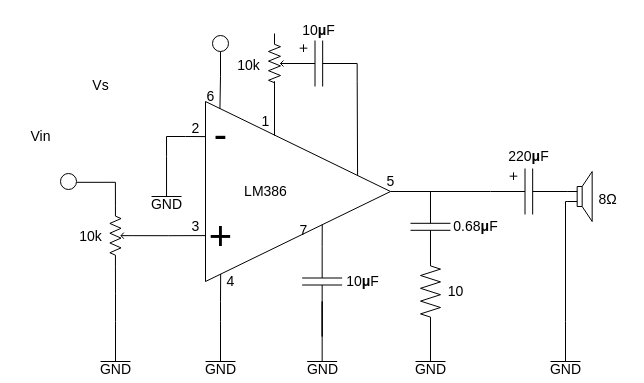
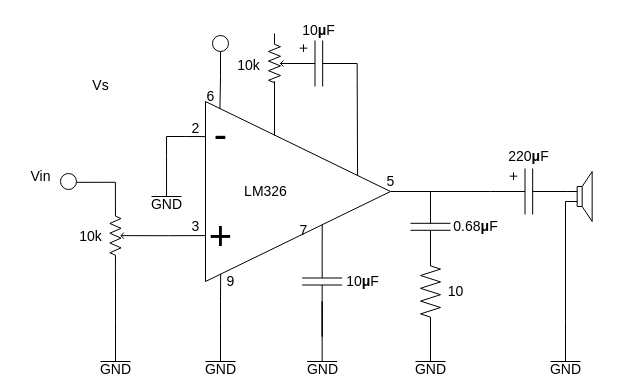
  <mxCell id="0" />
  <mxCell id="1" parent="0" />
  <mxCell id="2" style="edgeStyle=orthogonalEdgeStyle;rounded=0;orthogonalLoop=1;jettySize=auto;html=1;exitX=1;exitY=0.5;exitDx=0;exitDy=0;entryX=0;entryY=0.5;entryDx=0;entryDy=0;entryPerimeter=0;fontSize=16;endArrow=none;endFill=0;" edge="1" parent="1" source="3" target="17"><mxGeometry relative="1" as="geometry" /></mxCell>
  <mxCell id="3" value="" style="triangle;whiteSpace=wrap;html=1;" parent="1" vertex="1"><mxGeometry x="205" y="101" width="185" height="180" as="geometry" /></mxCell>
  <mxCell id="4" style="edgeStyle=orthogonalEdgeStyle;rounded=0;orthogonalLoop=1;jettySize=auto;html=1;entryX=0;entryY=0.745;entryDx=0;entryDy=0;entryPerimeter=0;endArrow=none;endFill=0;" edge="1" parent="1" source="6" target="3"><mxGeometry relative="1" as="geometry" /></mxCell>
  <mxCell id="5" style="edgeStyle=orthogonalEdgeStyle;rounded=0;orthogonalLoop=1;jettySize=auto;html=1;exitX=1;exitY=0.25;exitDx=0;exitDy=0;exitPerimeter=0;entryX=1.026;entryY=0.551;entryDx=0;entryDy=0;entryPerimeter=0;fontSize=14;endArrow=none;endFill=0;" edge="1" parent="1" source="6" target="27"><mxGeometry relative="1" as="geometry" /></mxCell>
  <mxCell id="6" value="" style="pointerEvents=1;verticalLabelPosition=bottom;shadow=0;dashed=0;align=center;html=1;verticalAlign=top;shape=mxgraph.electrical.resistors.potentiometer_2;rotation=-90;" parent="1" vertex="1"><mxGeometry x="90" y="224" width="61.04" height="22.3" as="geometry" /></mxCell>
  <mxCell id="7" style="edgeStyle=orthogonalEdgeStyle;rounded=0;orthogonalLoop=1;jettySize=auto;html=1;exitX=0;exitY=0.25;exitDx=0;exitDy=0;exitPerimeter=0;entryX=0.373;entryY=0.189;entryDx=0;entryDy=0;entryPerimeter=0;fontSize=16;endArrow=none;endFill=0;" edge="1" parent="1" source="8" target="3"><mxGeometry relative="1" as="geometry" /></mxCell>
  <mxCell id="8" value="" style="pointerEvents=1;verticalLabelPosition=bottom;shadow=0;dashed=0;align=center;html=1;verticalAlign=top;shape=mxgraph.electrical.resistors.potentiometer_2;rotation=-90;" parent="1" vertex="1"><mxGeometry x="250" y="51" width="60" height="24" as="geometry" /></mxCell>
  <mxCell id="9" style="edgeStyle=orthogonalEdgeStyle;rounded=0;orthogonalLoop=1;jettySize=auto;html=1;exitX=0.5;exitY=1;exitDx=0;exitDy=0;exitPerimeter=0;entryX=0;entryY=0.25;entryDx=0;entryDy=0;entryPerimeter=0;fontSize=16;endArrow=none;endFill=0;" edge="1" parent="1" source="10" target="6"><mxGeometry relative="1" as="geometry" /></mxCell>
  <mxCell id="10" value="&lt;font style=&quot;font-size: 14px;&quot;&gt;GND&lt;/font&gt;" style="pointerEvents=1;verticalLabelPosition=bottom;shadow=0;dashed=0;align=center;html=1;verticalAlign=top;shape=mxgraph.electrical.signal_sources.vss2;fontSize=14;flipV=1;spacingTop=-7;" parent="1" vertex="1"><mxGeometry x="100" y="321" width="30" height="40" as="geometry" /></mxCell>
  <mxCell id="11" value="&lt;font style=&quot;font-size: 40px&quot;&gt;+&lt;/font&gt;" style="text;html=1;align=center;verticalAlign=middle;resizable=0;points=[];autosize=1;strokeColor=none;" vertex="1" parent="1"><mxGeometry x="200" y="220.15" width="40" height="30" as="geometry" /></mxCell>
  <mxCell id="12" value="&lt;font style=&quot;font-size: 40px&quot;&gt;-&lt;/font&gt;" style="text;html=1;align=center;verticalAlign=middle;resizable=0;points=[];autosize=1;strokeColor=none;" vertex="1" parent="1"><mxGeometry x="205" y="118" width="30" height="30" as="geometry" /></mxCell>
  <mxCell id="13" style="edgeStyle=orthogonalEdgeStyle;rounded=0;orthogonalLoop=1;jettySize=auto;html=1;exitX=0.5;exitY=1;exitDx=0;exitDy=0;exitPerimeter=0;fontSize=16;endArrow=none;endFill=0;entryX=0.082;entryY=0.958;entryDx=0;entryDy=0;entryPerimeter=0;" edge="1" parent="1" source="14" target="3"><mxGeometry relative="1" as="geometry"><mxPoint x="220" y="291" as="targetPoint" /><Array as="points"><mxPoint x="220" y="301" /><mxPoint x="220" y="301" /></Array></mxGeometry></mxCell>
  <mxCell id="14" value="&lt;font style=&quot;font-size: 14px&quot;&gt;GND&lt;/font&gt;" style="pointerEvents=1;verticalLabelPosition=bottom;shadow=0;dashed=0;align=center;html=1;verticalAlign=top;shape=mxgraph.electrical.signal_sources.vss2;fontSize=16;flipV=1;spacingTop=-9;" vertex="1" parent="1"><mxGeometry x="205" y="321" width="30" height="40" as="geometry" /></mxCell>
  <mxCell id="15" style="edgeStyle=orthogonalEdgeStyle;rounded=0;orthogonalLoop=1;jettySize=auto;html=1;exitX=1;exitY=0.5;exitDx=0;exitDy=0;exitPerimeter=0;entryX=0.822;entryY=0.408;entryDx=0;entryDy=0;entryPerimeter=0;fontSize=16;endArrow=none;endFill=0;" edge="1" parent="1" source="16" target="3"><mxGeometry relative="1" as="geometry"><Array as="points"><mxPoint x="357" y="81" /><mxPoint x="357" y="81" /></Array></mxGeometry></mxCell>
  <mxCell id="16" value="" style="pointerEvents=1;verticalLabelPosition=bottom;shadow=0;dashed=0;align=center;html=1;verticalAlign=top;shape=mxgraph.electrical.capacitors.capacitor_5;sketch=0;fontSize=16;rotation=0;" vertex="1" parent="1"><mxGeometry x="280" y="40" width="76.67" height="46" as="geometry" /></mxCell>
  <mxCell id="17" value="" style="pointerEvents=1;verticalLabelPosition=bottom;shadow=0;dashed=0;align=center;html=1;verticalAlign=top;shape=mxgraph.electrical.capacitors.capacitor_5;sketch=0;fontSize=16;rotation=0;" vertex="1" parent="1"><mxGeometry x="490" y="168" width="76.67" height="46" as="geometry" /></mxCell>
  <mxCell id="18" value="" style="pointerEvents=1;verticalLabelPosition=bottom;shadow=0;dashed=0;align=center;html=1;verticalAlign=top;shape=mxgraph.electrical.capacitors.capacitor_1;sketch=0;fontSize=16;rotation=90;" vertex="1" parent="1"><mxGeometry x="395" y="206.3" width="70" height="40" as="geometry" /></mxCell>
  <mxCell id="19" value="" style="pointerEvents=1;verticalLabelPosition=bottom;shadow=0;dashed=0;align=center;html=1;verticalAlign=top;shape=mxgraph.electrical.resistors.resistor_2;sketch=0;fontSize=16;rotation=90;" vertex="1" parent="1"><mxGeometry x="390" y="281" width="80" height="20" as="geometry" /></mxCell>
  <mxCell id="20" value="&lt;font style=&quot;font-size: 14px&quot;&gt;GND&lt;/font&gt;" style="pointerEvents=1;verticalLabelPosition=bottom;shadow=0;dashed=0;align=center;html=1;verticalAlign=top;shape=mxgraph.electrical.signal_sources.vss2;fontSize=16;flipV=1;spacingTop=-9;" vertex="1" parent="1"><mxGeometry x="415" y="321" width="30" height="40" as="geometry" /></mxCell>
  <mxCell id="21" style="edgeStyle=orthogonalEdgeStyle;rounded=0;orthogonalLoop=1;jettySize=auto;html=1;exitX=0;exitY=0.6;exitDx=0;exitDy=0;exitPerimeter=0;entryX=0.5;entryY=1;entryDx=0;entryDy=0;entryPerimeter=0;fontSize=16;endArrow=none;endFill=0;" edge="1" parent="1" source="22" target="23"><mxGeometry relative="1" as="geometry"><Array as="points"><mxPoint x="565" y="201" /></Array></mxGeometry></mxCell>
  <mxCell id="22" value="" style="pointerEvents=1;verticalLabelPosition=bottom;shadow=0;dashed=0;align=center;html=1;verticalAlign=top;shape=mxgraph.electrical.electro-mechanical.loudspeaker;sketch=0;fontSize=16;" vertex="1" parent="1"><mxGeometry x="566.67" y="171" width="25" height="50" as="geometry" /></mxCell>
  <mxCell id="23" value="&lt;font style=&quot;font-size: 14px&quot;&gt;GND&lt;/font&gt;" style="pointerEvents=1;verticalLabelPosition=bottom;shadow=0;dashed=0;align=center;html=1;verticalAlign=top;shape=mxgraph.electrical.signal_sources.vss2;fontSize=16;flipV=1;spacingTop=-9;" vertex="1" parent="1"><mxGeometry x="550" y="321" width="30" height="40" as="geometry" /></mxCell>
  <mxCell id="24" value="2" style="text;html=1;align=center;verticalAlign=middle;resizable=0;points=[];autosize=1;strokeColor=none;fontSize=14;" vertex="1" parent="1"><mxGeometry x="185" y="118" width="20" height="20" as="geometry" /></mxCell>
- <mxCell id="25" value="1" style="text;html=1;align=center;verticalAlign=middle;resizable=0;points=[];autosize=1;strokeColor=none;fontSize=14;" vertex="1" parent="1"><mxGeometry x="255" y="111" width="20" height="20" as="geometry" /></mxCell>
- <mxCell id="26" value="4" style="text;html=1;align=center;verticalAlign=middle;resizable=0;points=[];autosize=1;strokeColor=none;fontSize=14;" vertex="1" parent="1"><mxGeometry x="220" y="271" width="20" height="20" as="geometry" /></mxCell>
+ <mxCell id="26" value="9" style="text;html=1;align=center;verticalAlign=middle;resizable=0;points=[];autosize=1;strokeColor=none;fontSize=14;" vertex="1" parent="1"><mxGeometry x="220" y="271" width="20" height="20" as="geometry" /></mxCell>
  <mxCell id="27" value="" style="ellipse;whiteSpace=wrap;html=1;aspect=fixed;shadow=0;sketch=0;fontSize=14;" vertex="1" parent="1"><mxGeometry x="60" y="173" width="16" height="16" as="geometry" /></mxCell>
  <mxCell id="28" style="edgeStyle=orthogonalEdgeStyle;rounded=0;orthogonalLoop=1;jettySize=auto;html=1;exitX=0.5;exitY=1;exitDx=0;exitDy=0;fontSize=14;endArrow=none;endFill=0;entryX=0.078;entryY=0.04;entryDx=0;entryDy=0;entryPerimeter=0;" edge="1" parent="1" source="29" target="3"><mxGeometry relative="1" as="geometry"><mxPoint x="220" y="91" as="targetPoint" /><Array as="points"><mxPoint x="220" y="76" /><mxPoint x="219" y="76" /></Array></mxGeometry></mxCell>
  <mxCell id="29" value="" style="ellipse;whiteSpace=wrap;html=1;aspect=fixed;shadow=0;sketch=0;fontSize=14;" vertex="1" parent="1"><mxGeometry x="212" y="35" width="16" height="16" as="geometry" /></mxCell>
  <mxCell id="30" value="6" style="text;html=1;align=center;verticalAlign=middle;resizable=0;points=[];autosize=1;strokeColor=none;fontSize=14;" vertex="1" parent="1"><mxGeometry x="200" y="86" width="20" height="20" as="geometry" /></mxCell>
  <mxCell id="31" style="edgeStyle=orthogonalEdgeStyle;rounded=0;orthogonalLoop=1;jettySize=auto;html=1;exitX=0;exitY=0.5;exitDx=0;exitDy=0;exitPerimeter=0;fontSize=14;endArrow=none;endFill=0;entryX=0.631;entryY=0.684;entryDx=0;entryDy=0;entryPerimeter=0;" edge="1" parent="1" source="33" target="3"><mxGeometry relative="1" as="geometry"><mxPoint x="322" y="231" as="targetPoint" /></mxGeometry></mxCell>
  <mxCell id="32" style="edgeStyle=orthogonalEdgeStyle;rounded=0;orthogonalLoop=1;jettySize=auto;html=1;entryX=0.5;entryY=1;entryDx=0;entryDy=0;entryPerimeter=0;fontSize=14;endArrow=none;endFill=0;" edge="1" parent="1" source="33" target="34"><mxGeometry relative="1" as="geometry" /></mxCell>
  <mxCell id="33" value="" style="pointerEvents=1;verticalLabelPosition=bottom;shadow=0;dashed=0;align=center;html=1;verticalAlign=top;shape=mxgraph.electrical.capacitors.capacitor_1;sketch=0;fontSize=16;rotation=90;" vertex="1" parent="1"><mxGeometry x="286.67" y="261" width="70" height="40" as="geometry" /></mxCell>
  <mxCell id="34" value="&lt;font style=&quot;font-size: 14px&quot;&gt;GND&lt;/font&gt;" style="pointerEvents=1;verticalLabelPosition=bottom;shadow=0;dashed=0;align=center;html=1;verticalAlign=top;shape=mxgraph.electrical.signal_sources.vss2;fontSize=16;flipV=1;spacingTop=-9;" vertex="1" parent="1"><mxGeometry x="306.67" y="321" width="30" height="40" as="geometry" /></mxCell>
  <mxCell id="35" value="10k" style="text;html=1;align=center;verticalAlign=middle;resizable=0;points=[];autosize=1;strokeColor=none;fontSize=14;" vertex="1" parent="1"><mxGeometry x="228" y="55" width="40" height="20" as="geometry" /></mxCell>
  <mxCell id="36" value="&lt;div&gt;10k&lt;/div&gt;" style="text;html=1;align=center;verticalAlign=middle;resizable=0;points=[];autosize=1;strokeColor=none;fontSize=14;" vertex="1" parent="1"><mxGeometry x="70" y="226.3" width="40" height="20" as="geometry" /></mxCell>
  <mxCell id="37" value="10" style="text;html=1;align=center;verticalAlign=middle;resizable=0;points=[];autosize=1;strokeColor=none;fontSize=14;" vertex="1" parent="1"><mxGeometry x="440" y="281" width="30" height="20" as="geometry" /></mxCell>
  <mxCell id="38" value="&lt;div&gt;220&lt;b&gt;μ&lt;/b&gt;F&lt;/div&gt;" style="text;html=1;align=center;verticalAlign=middle;resizable=0;points=[];autosize=1;strokeColor=none;fontSize=14;" vertex="1" parent="1"><mxGeometry x="498.34" y="146" width="60" height="20" as="geometry" /></mxCell>
- <mxCell id="39" value="8&lt;span class=&quot;Eq0J8 LrzXr kno-fv&quot;&gt;Ω&lt;/span&gt;" style="text;html=1;align=center;verticalAlign=middle;resizable=0;points=[];autosize=1;strokeColor=none;fontSize=14;" vertex="1" parent="1"><mxGeometry x="591.67" y="189" width="30" height="20" as="geometry" /></mxCell>
  <mxCell id="40" value="&lt;div&gt;10&lt;b&gt;μ&lt;/b&gt;F&lt;/div&gt;" style="text;html=1;align=center;verticalAlign=middle;resizable=0;points=[];autosize=1;strokeColor=none;fontSize=14;" vertex="1" parent="1"><mxGeometry x="293.33" y="20" width="50" height="20" as="geometry" /></mxCell>
  <mxCell id="41" value="0.68&lt;b&gt;μ&lt;/b&gt;F" style="text;html=1;align=center;verticalAlign=middle;resizable=0;points=[];autosize=1;strokeColor=none;fontSize=14;" vertex="1" parent="1"><mxGeometry x="445" y="216.3" width="60" height="20" as="geometry" /></mxCell>
  <mxCell id="42" value="&lt;div&gt;10&lt;b&gt;μ&lt;/b&gt;F&lt;/div&gt;" style="text;html=1;align=center;verticalAlign=middle;resizable=0;points=[];autosize=1;strokeColor=none;fontSize=14;" vertex="1" parent="1"><mxGeometry x="336.67" y="271" width="50" height="20" as="geometry" /></mxCell>
- <mxCell id="43" value="Vin" style="text;html=1;align=center;verticalAlign=middle;resizable=0;points=[];autosize=1;strokeColor=none;fontSize=14;" vertex="1" parent="1"><mxGeometry x="20" y="126" width="40" height="20" as="geometry" /></mxCell>
+ <mxCell id="43" value="Vin" style="text;html=1;align=center;verticalAlign=middle;resizable=0;points=[];autosize=1;strokeColor=none;fontSize=14;" vertex="1" parent="1"><mxGeometry x="20" y="166" width="40" height="20" as="geometry" /></mxCell>
  <mxCell id="44" value="Vs" style="text;html=1;align=center;verticalAlign=middle;resizable=0;points=[];autosize=1;strokeColor=none;fontSize=14;" vertex="1" parent="1"><mxGeometry x="85" y="75" width="30" height="20" as="geometry" /></mxCell>
  <mxCell id="45" value="3" style="text;html=1;align=center;verticalAlign=middle;resizable=0;points=[];autosize=1;strokeColor=none;fontSize=14;" vertex="1" parent="1"><mxGeometry x="185" y="216.3" width="20" height="20" as="geometry" /></mxCell>
  <mxCell id="46" style="edgeStyle=orthogonalEdgeStyle;rounded=0;orthogonalLoop=1;jettySize=auto;html=1;exitX=0.5;exitY=1;exitDx=0;exitDy=0;exitPerimeter=0;fontSize=14;endArrow=none;endFill=0;entryX=-0.001;entryY=0.195;entryDx=0;entryDy=0;entryPerimeter=0;" edge="1" parent="1" source="47" target="3"><mxGeometry relative="1" as="geometry"><mxPoint x="200" y="136" as="targetPoint" /><Array as="points"><mxPoint x="166" y="136" /><mxPoint x="185" y="136" /></Array></mxGeometry></mxCell>
  <mxCell id="47" value="&lt;font style=&quot;font-size: 14px&quot;&gt;GND&lt;/font&gt;" style="pointerEvents=1;verticalLabelPosition=bottom;shadow=0;dashed=0;align=center;html=1;verticalAlign=top;shape=mxgraph.electrical.signal_sources.vss2;fontSize=16;flipV=1;spacingTop=-9;" vertex="1" parent="1"><mxGeometry x="151.04" y="156" width="30" height="40" as="geometry" /></mxCell>
- <mxCell id="48" value="LM386" style="text;html=1;align=center;verticalAlign=middle;resizable=0;points=[];autosize=1;strokeColor=none;fontSize=14;" vertex="1" parent="1"><mxGeometry x="235" y="181" width="60" height="20" as="geometry" /></mxCell>
+ <mxCell id="48" value="LM326" style="text;html=1;align=center;verticalAlign=middle;resizable=0;points=[];autosize=1;strokeColor=none;fontSize=14;" vertex="1" parent="1"><mxGeometry x="235" y="181" width="60" height="20" as="geometry" /></mxCell>
  <mxCell id="49" value="7" style="text;html=1;align=center;verticalAlign=middle;resizable=0;points=[];autosize=1;strokeColor=none;fontSize=14;" vertex="1" parent="1"><mxGeometry x="293.33" y="220.15" width="20" height="20" as="geometry" /></mxCell>
  <mxCell id="50" value="5" style="text;html=1;align=center;verticalAlign=middle;resizable=0;points=[];autosize=1;strokeColor=none;fontSize=14;" vertex="1" parent="1"><mxGeometry x="380" y="171" width="20" height="20" as="geometry" /></mxCell>
